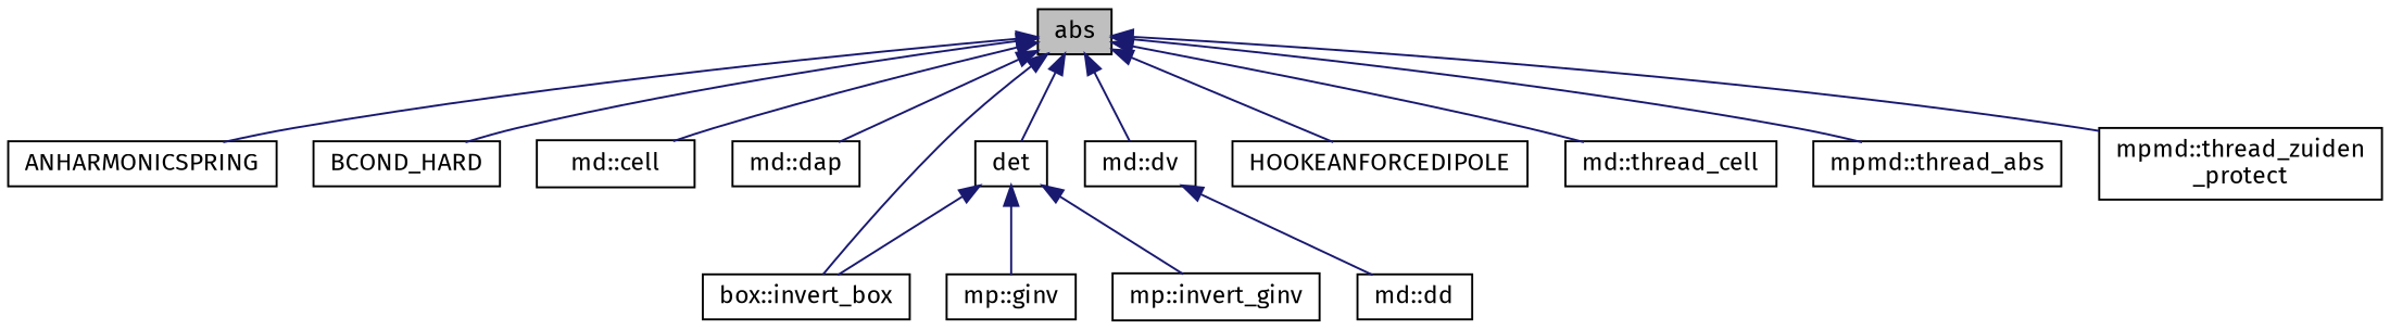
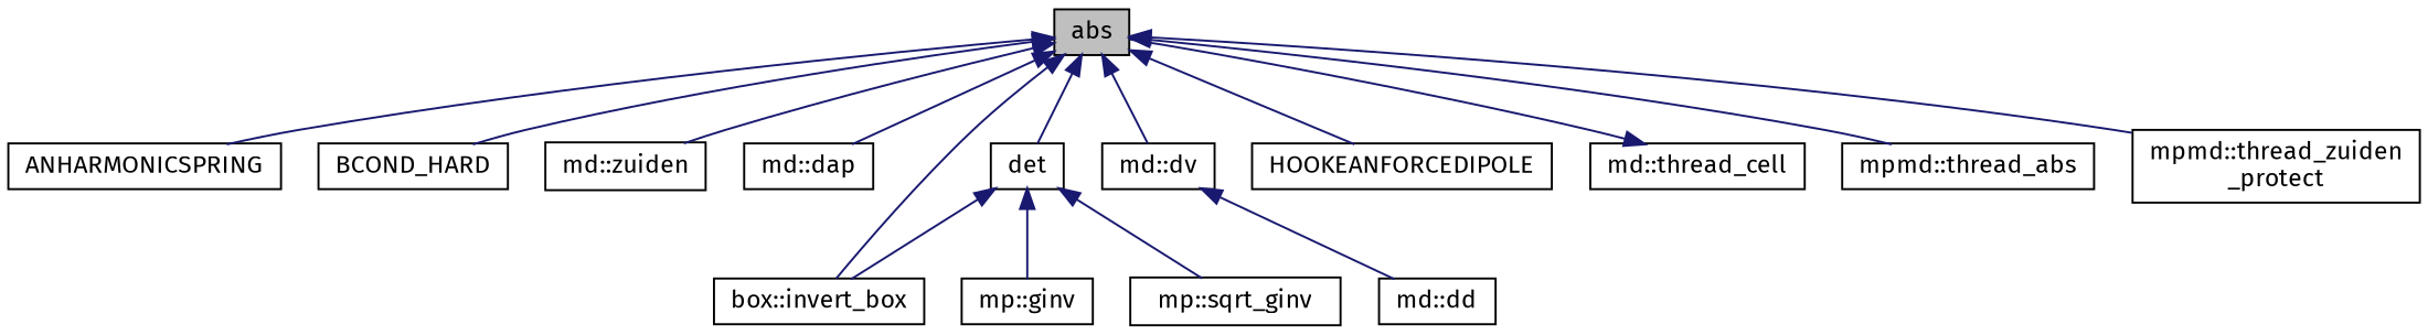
  digraph {
    fontname="Fira Sans"
    rankdir=TB
    node [color=black fontname="Fira Sans" fontsize=12 shape=record]
    edge [color=midnightblue dir=back fontname="Fira Sans" fontsize=12 labelfontname=Helvetica labelfontsize=12 style=solid]
    n1 [fillcolor=grey75 fontcolor=black height=0.2 label=abs style=filled width=0.4]
    n2 [height=0.2 label=ANHARMONICSPRING width=0.4]
    n3 [height=0.2 label=BCOND_HARD width=0.4]
-   n4 [height=0.2 label="md::cell" width=0.4]
+   n4 [height=0.2 label="md::zuiden" width=0.4]
    n5 [height=0.2 label="md::dap" width=0.4]
    n6 [height=0.2 label=det width=0.4]
    n7 [height=0.2 label="box::invert_box" width=0.4]
    n8 [height=0.2 label="md::dv" width=0.4]
    n9 [height=0.2 label=HOOKEANFORCEDIPOLE width=0.4]
    n10 [height=0.2 label="md::thread_cell" width=0.4]
    n11 [height=0.2 label="mpmd::thread_abs" width=0.4]
    n12 [height=0.2 label="mpmd::thread_zuiden\l_protect" width=0.4]
    n13 [height=0.2 label="md::dd" width=0.4]
    n14 [height=0.2 label="mp::ginv" width=0.4]
-   n15 [height=0.2 label="mp::invert_ginv" width=0.4]
+   n15 [height=0.2 label="mp::sqrt_ginv" width=0.4]
    n1 -> n2
    n1 -> n3
    n1 -> n4
    n1 -> n5
    n1 -> n6
    n1 -> n7
    n1 -> n8
    n1 -> n9
-   n1 -> n10
+   n10 -> n1
    n1 -> n11
    n1 -> n12
    n6 -> n7
    n6 -> n14
    n6 -> n15
    n8 -> n13
  }
